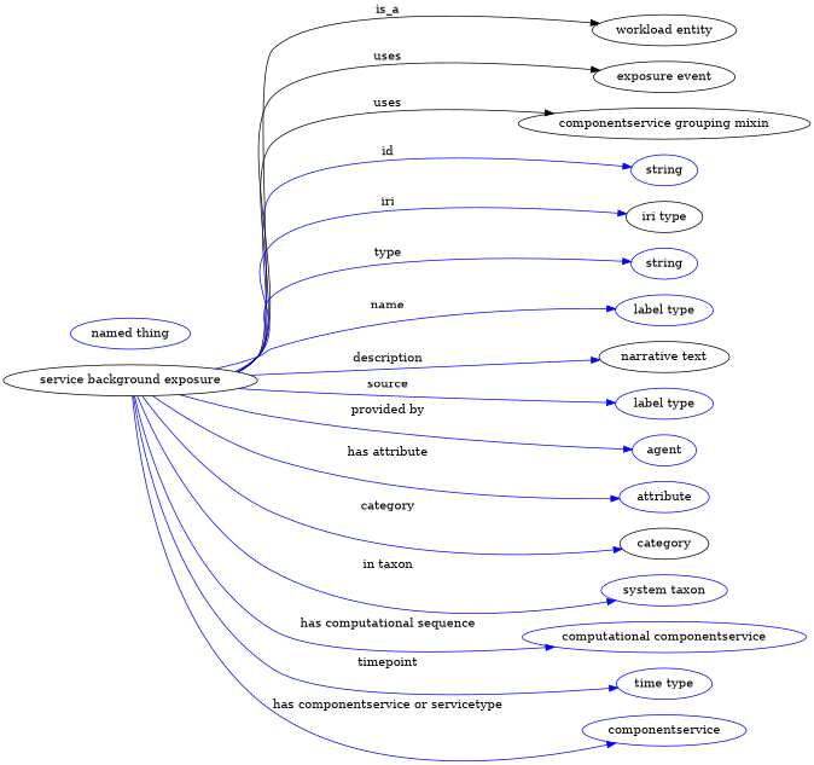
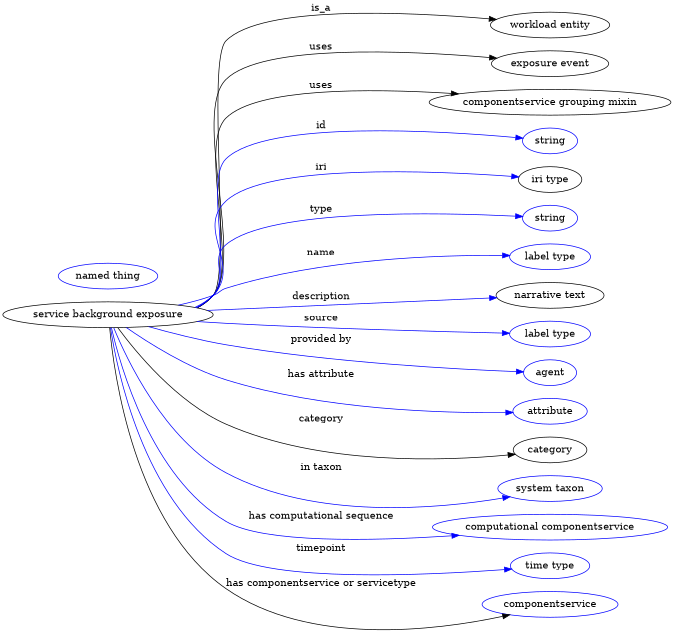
  digraph {
    rankdir=LR
    node [color=blue]
    edge [color=blue style=solid]
    n1 [height=0.5 label="service background exposure" width=4.0802 color=""]
    "workload entity" [height=0.5 width=2.3109 color=""]
    "exposure event" [height=0.5 width=2.2748 color=""]
    "componentservice grouping mixin" [height=0.5 width=4.694 color=""]
    n5 [height=0.5 label=string width=1.0652]
    n6 [color=black height=0.5 label="iri type" width=1.2277]
    n7 [height=0.5 label=string width=1.0652]
    n8 [height=0.5 label="label type" width=1.5707]
    n9 [color=black height=0.5 label="narrative text" width=2.0943]
    n10 [height=0.5 label="label type" width=1.5707]
    n11 [height=0.5 label=agent width=1.0291]
    n12 [height=0.5 label=attribute width=1.4443]
    category [height=0.5 width=1.4263 color=""]
    n14 [height=0.5 label="system taxon" width=2.022]
    n15 [height=0.5 label="computational componentservice" width=3.4303]
    n16 [height=0.5 label="time type" width=1.5346]
    n17 [height=0.5 label=componentservice width=2.6359]
    n18 [height=0.5 label="named thing" width=1.9318]
    n1 -> "workload entity" [label=is_a color="" style=""]
    n1 -> "exposure event" [label=uses color="" style=""]
    n1 -> "componentservice grouping mixin" [label=uses color="" style=""]
    n1 -> n5 [label=id]
    n1 -> n6 [label=iri]
    n1 -> n7 [label=type]
    n1 -> n8 [label=name]
    n1 -> n9 [label=description]
    n1 -> n10 [label=source]
    n1 -> n11 [label="provided by"]
    n1 -> n12 [label="has attribute"]
-   n1 -> category [label=category]
+   n1 -> category [color=black label=category]
    n1 -> n14 [label="in taxon"]
    n1 -> n15 [label="has computational sequence"]
    n1 -> n16 [label=timepoint]
-   n1 -> n17 [label="has componentservice or servicetype"]
+   n1 -> n17 [color=black label="has componentservice or servicetype"]
  }
